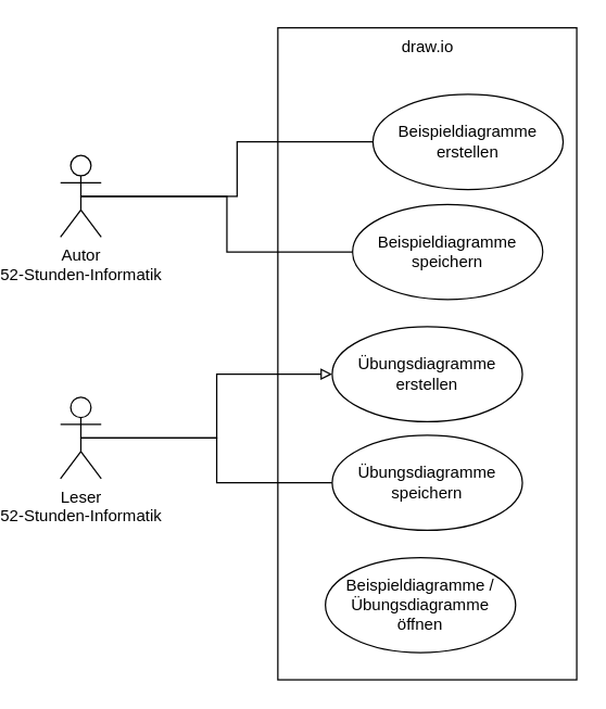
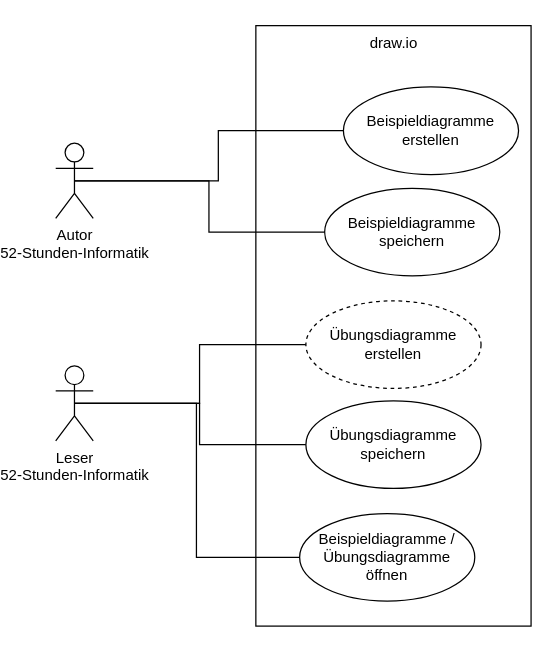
  <mxCell id="0" />
  <mxCell id="1" parent="0" />
  <mxCell id="2" value="draw.io" style="html=1;verticalAlign=top;" vertex="1" parent="1"><mxGeometry x="180" y="20" width="220" height="480" as="geometry" /></mxCell>
  <mxCell id="3" style="edgeStyle=orthogonalEdgeStyle;rounded=0;orthogonalLoop=1;jettySize=auto;html=1;exitX=0.5;exitY=0.5;exitDx=0;exitDy=0;exitPerimeter=0;strokeColor=#000000;endArrow=none;endFill=0;" edge="1" parent="1" source="5" target="13"><mxGeometry relative="1" as="geometry" /></mxCell>
  <mxCell id="4" style="edgeStyle=orthogonalEdgeStyle;rounded=0;orthogonalLoop=1;jettySize=auto;html=1;exitX=0.5;exitY=0.5;exitDx=0;exitDy=0;exitPerimeter=0;entryX=0;entryY=0.5;entryDx=0;entryDy=0;endArrow=none;endFill=0;strokeColor=#000000;" edge="1" parent="1" source="5" target="10"><mxGeometry relative="1" as="geometry" /></mxCell>
  <mxCell id="5" value="Autor&lt;br&gt;52-Stunden-Informatik" style="shape=umlActor;verticalLabelPosition=bottom;labelBackgroundColor=#ffffff;verticalAlign=top;html=1;" vertex="1" parent="1"><mxGeometry x="20" y="114" width="30" height="60" as="geometry" /></mxCell>
- <mxCell id="6" style="edgeStyle=orthogonalEdgeStyle;rounded=0;orthogonalLoop=1;jettySize=auto;html=1;exitX=0.5;exitY=0.5;exitDx=0;exitDy=0;exitPerimeter=0;entryX=0;entryY=0.5;entryDx=0;entryDy=0;endArrow=block;endFill=0;strokeColor=#000000;" edge="1" parent="1" source="9" target="11"><mxGeometry relative="1" as="geometry" /></mxCell>
+ <mxCell id="6" style="edgeStyle=orthogonalEdgeStyle;rounded=0;orthogonalLoop=1;jettySize=auto;html=1;exitX=0.5;exitY=0.5;exitDx=0;exitDy=0;exitPerimeter=0;entryX=0;entryY=0.5;entryDx=0;entryDy=0;endArrow=none;endFill=0;strokeColor=#000000;" edge="1" parent="1" source="9" target="11"><mxGeometry relative="1" as="geometry" /></mxCell>
  <mxCell id="7" style="edgeStyle=orthogonalEdgeStyle;rounded=0;orthogonalLoop=1;jettySize=auto;html=1;exitX=0.5;exitY=0.5;exitDx=0;exitDy=0;exitPerimeter=0;endArrow=none;endFill=0;strokeColor=#000000;" edge="1" parent="1" source="9" target="12"><mxGeometry relative="1" as="geometry" /></mxCell>
+ <mxCell id="8" style="edgeStyle=orthogonalEdgeStyle;rounded=0;orthogonalLoop=1;jettySize=auto;html=1;exitX=0.5;exitY=0.5;exitDx=0;exitDy=0;exitPerimeter=0;entryX=0;entryY=0.5;entryDx=0;entryDy=0;endArrow=none;endFill=0;strokeColor=#000000;" edge="1" parent="1" source="9" target="14"><mxGeometry relative="1" as="geometry" /></mxCell>
  <mxCell id="9" value="Leser&lt;br&gt;52-Stunden-Informatik" style="shape=umlActor;verticalLabelPosition=bottom;labelBackgroundColor=#ffffff;verticalAlign=top;html=1;" vertex="1" parent="1"><mxGeometry x="20" y="292" width="30" height="60" as="geometry" /></mxCell>
  <mxCell id="10" value="Beispieldiagramme&lt;br&gt;speichern" style="ellipse;whiteSpace=wrap;html=1;" vertex="1" parent="1"><mxGeometry x="235" y="150" width="140" height="70" as="geometry" /></mxCell>
- <mxCell id="11" value="Übungsdiagramme&lt;br&gt;erstellen" style="ellipse;whiteSpace=wrap;html=1;" vertex="1" parent="1"><mxGeometry x="220" y="240" width="140" height="70" as="geometry" /></mxCell>
+ <mxCell id="11" value="Übungsdiagramme&lt;br&gt;erstellen" style="ellipse;whiteSpace=wrap;html=1;dashed=1;" vertex="1" parent="1"><mxGeometry x="220" y="240" width="140" height="70" as="geometry" /></mxCell>
  <mxCell id="12" value="Übungsdiagramme&lt;br&gt;speichern" style="ellipse;whiteSpace=wrap;html=1;" vertex="1" parent="1"><mxGeometry x="220" y="320" width="140" height="70" as="geometry" /></mxCell>
  <mxCell id="13" value="Beispieldiagramme&lt;br&gt;erstellen" style="ellipse;whiteSpace=wrap;html=1;" vertex="1" parent="1"><mxGeometry x="250" y="69" width="140" height="70" as="geometry" /></mxCell>
  <mxCell id="14" value="Beispieldiagramme / Übungsdiagramme&lt;br&gt;öffnen" style="ellipse;whiteSpace=wrap;html=1;" vertex="1" parent="1"><mxGeometry x="215" y="410" width="140" height="70" as="geometry" /></mxCell>
